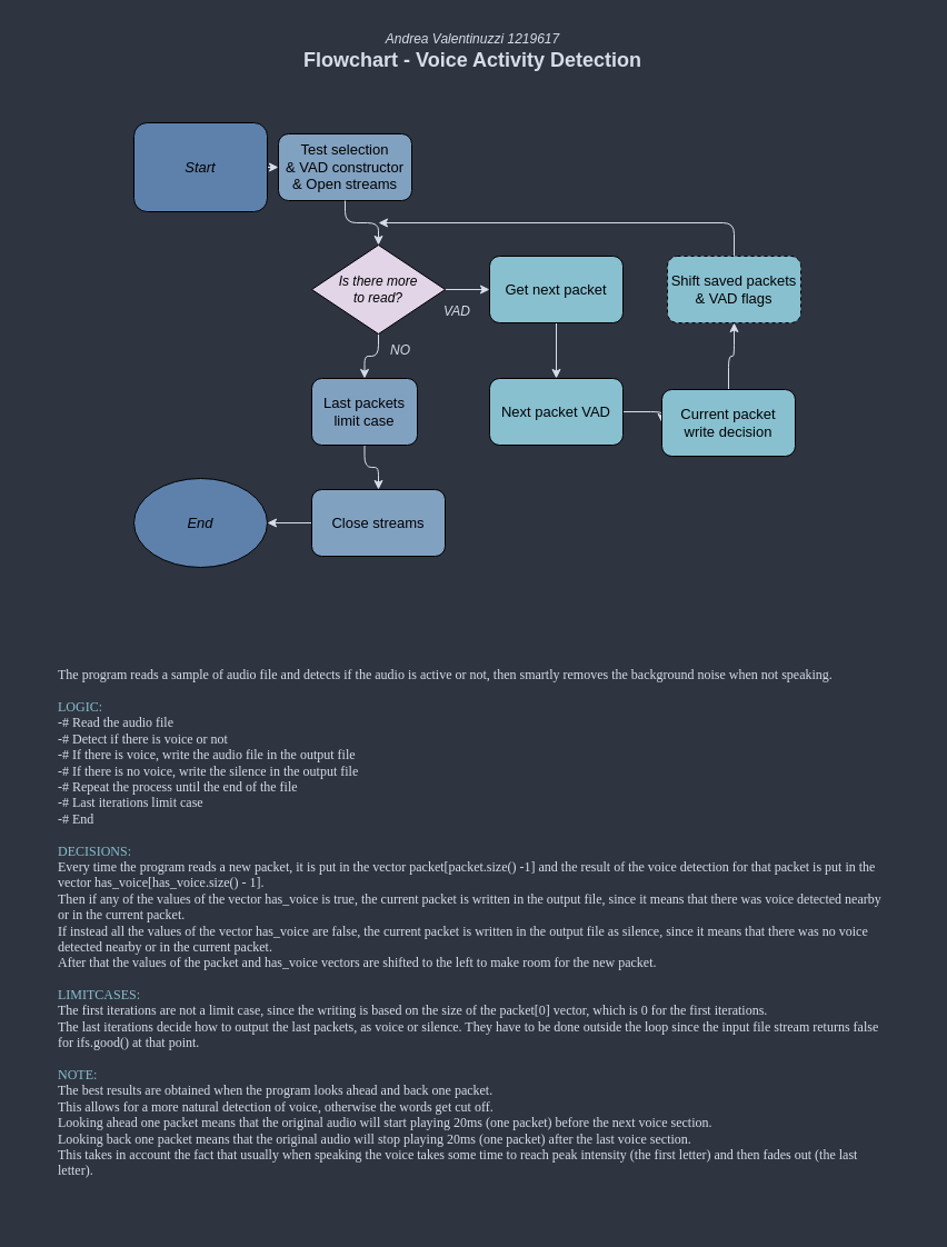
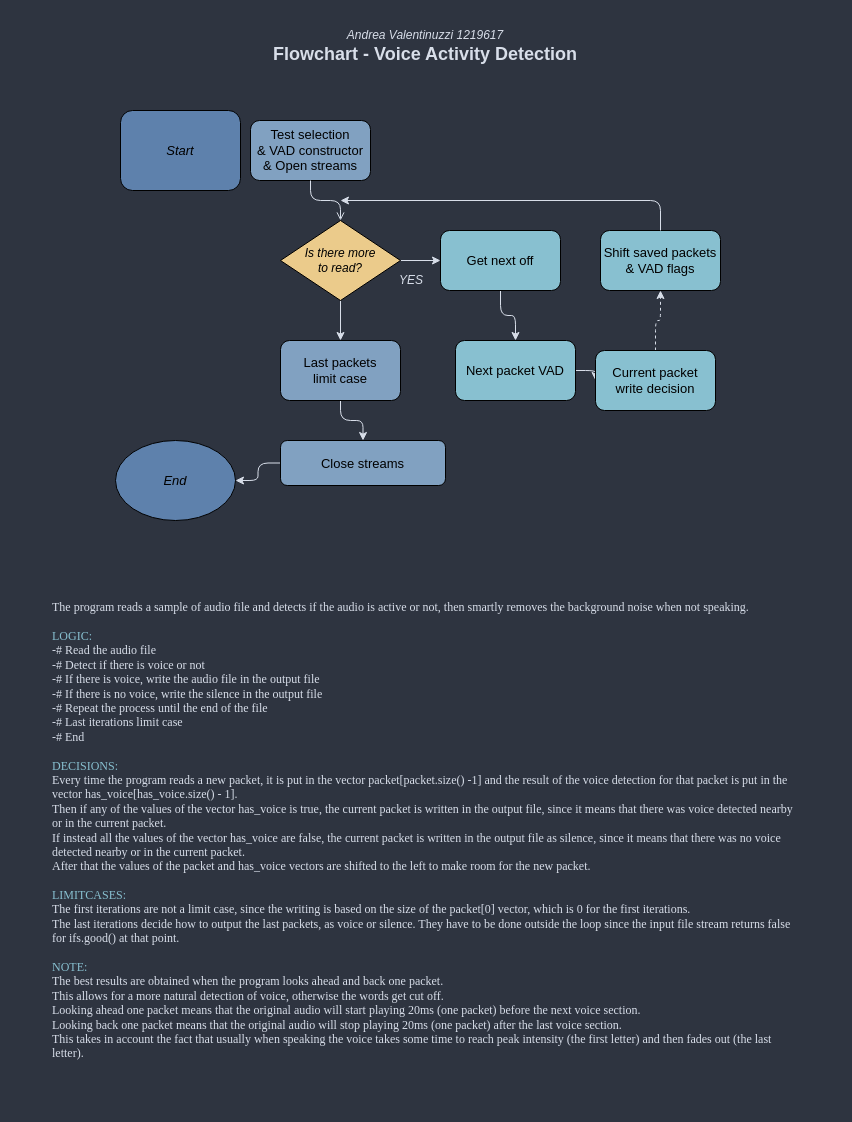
  <mxCell id="0" />
  <mxCell id="1" parent="0" />
- <mxCell id="2" style="edgeStyle=orthogonalEdgeStyle;orthogonalLoop=1;jettySize=auto;html=1;exitX=1;exitY=0.5;exitDx=0;exitDy=0;entryX=0;entryY=0.5;entryDx=0;entryDy=0;strokeColor=#D8DEE9;rounded=1;fontStyle=0;labelBackgroundColor=none;labelBorderColor=none;fontSize=13;fontFamily=Helvetica;" parent="1" source="3" target="4" edge="1"><mxGeometry relative="1" as="geometry" /></mxCell>
  <mxCell id="3" value="Start" style="whiteSpace=wrap;html=1;fillColor=#5E81AC;fontStyle=2;labelBackgroundColor=none;labelBorderColor=none;fontSize=13;fontFamily=Helvetica;rounded=1;" parent="1" vertex="1"><mxGeometry x="120" y="110" width="120" height="80" as="geometry" /></mxCell>
  <mxCell id="4" value="Test selection&lt;br style=&quot;font-size: 13px&quot;&gt;&amp;amp; VAD constructor&lt;br&gt;&amp;amp; Open streams" style="rounded=1;whiteSpace=wrap;html=1;fillColor=#81A1C1;fontStyle=0;labelBackgroundColor=none;labelBorderColor=none;fontSize=13;fontFamily=Helvetica;" parent="1" vertex="1"><mxGeometry x="250" y="120" width="120" height="60" as="geometry" /></mxCell>
- <mxCell id="5" style="edgeStyle=orthogonalEdgeStyle;orthogonalLoop=1;jettySize=auto;html=1;strokeColor=#D8DEE9;rounded=1;fontStyle=0;labelBackgroundColor=none;labelBorderColor=none;fontSize=13;fontFamily=Helvetica;" parent="1" source="4" target="8" edge="1"><mxGeometry relative="1" as="geometry"><mxPoint x="346" y="255" as="sourcePoint" /></mxGeometry></mxCell>
+ <mxCell id="5" style="edgeStyle=orthogonalEdgeStyle;orthogonalLoop=1;jettySize=auto;html=1;strokeColor=#D8DEE9;rounded=1;fontStyle=0;labelBackgroundColor=none;labelBorderColor=none;fontSize=13;fontFamily=Helvetica;endArrow=open;" parent="1" source="4" target="8" edge="1"><mxGeometry relative="1" as="geometry"><mxPoint x="346" y="255" as="sourcePoint" /></mxGeometry></mxCell>
  <mxCell id="6" style="edgeStyle=orthogonalEdgeStyle;orthogonalLoop=1;jettySize=auto;html=1;entryX=0;entryY=0.5;entryDx=0;entryDy=0;strokeColor=#D8DEE9;rounded=1;fontStyle=0;labelBackgroundColor=none;labelBorderColor=none;fontSize=13;fontFamily=Helvetica;" parent="1" source="8" target="14" edge="1"><mxGeometry relative="1" as="geometry" /></mxCell>
  <mxCell id="7" style="edgeStyle=orthogonalEdgeStyle;orthogonalLoop=1;jettySize=auto;html=1;exitX=0.5;exitY=1;exitDx=0;exitDy=0;strokeColor=#D8DEE9;rounded=1;fontStyle=0;labelBackgroundColor=none;labelBorderColor=none;fontSize=13;fontFamily=Helvetica;" parent="1" source="8" target="22" edge="1"><mxGeometry relative="1" as="geometry" /></mxCell>
- <mxCell id="8" value="Is there more&lt;br style=&quot;font-size: 12px;&quot;&gt;to read?" style="rhombus;whiteSpace=wrap;html=1;fillColor=#e1d5e7;fontStyle=2;labelBackgroundColor=none;labelBorderColor=none;fontSize=12;fontFamily=Helvetica;" parent="1" vertex="1"><mxGeometry x="280" y="220" width="120" height="80" as="geometry" /></mxCell>
- <mxCell id="9" value="NO" style="text;html=1;strokeColor=none;fillColor=none;align=center;verticalAlign=middle;whiteSpace=wrap;rounded=0;fontColor=#D8DEE9;fontStyle=2;labelBackgroundColor=none;labelBorderColor=none;fontSize=12;fontFamily=Helvetica;" parent="1" vertex="1"><mxGeometry x="329" y="300" width="62" height="30" as="geometry" /></mxCell>
+ <mxCell id="8" value="Is there more&lt;br style=&quot;font-size: 12px;&quot;&gt;to read?" style="rhombus;whiteSpace=wrap;html=1;fillColor=#EBCB8B;fontStyle=2;labelBackgroundColor=none;labelBorderColor=none;fontSize=12;fontFamily=Helvetica;" parent="1" vertex="1"><mxGeometry x="280" y="220" width="120" height="80" as="geometry" /></mxCell>
  <mxCell id="10" style="edgeStyle=orthogonalEdgeStyle;orthogonalLoop=1;jettySize=auto;html=1;exitX=0;exitY=0.5;exitDx=0;exitDy=0;entryX=1;entryY=0.5;entryDx=0;entryDy=0;strokeColor=#D8DEE9;rounded=1;fontStyle=0;labelBackgroundColor=none;labelBorderColor=none;fontSize=13;fontFamily=Helvetica;" parent="1" source="11" target="12" edge="1"><mxGeometry relative="1" as="geometry" /></mxCell>
- <mxCell id="11" value="Close streams" style="rounded=1;whiteSpace=wrap;html=1;fillColor=#81A1C1;fontStyle=0;labelBackgroundColor=none;labelBorderColor=none;fontSize=13;fontFamily=Helvetica;" parent="1" vertex="1"><mxGeometry x="280" y="440" width="120" height="60" as="geometry" /></mxCell>
- <mxCell id="12" value="End" style="ellipse;whiteSpace=wrap;html=1;fillColor=#5E81AC;fontStyle=2;labelBackgroundColor=none;labelBorderColor=none;fontSize=13;fontFamily=Helvetica;" parent="1" vertex="1"><mxGeometry x="120" y="430" width="120" height="80" as="geometry" /></mxCell>
+ <mxCell id="11" value="Close streams" style="rounded=1;whiteSpace=wrap;html=1;fillColor=#81A1C1;fontStyle=0;labelBackgroundColor=none;labelBorderColor=none;fontSize=13;fontFamily=Helvetica;" parent="1" vertex="1"><mxGeometry x="280" y="440" width="165" height="45" as="geometry" /></mxCell>
+ <mxCell id="12" value="End" style="ellipse;whiteSpace=wrap;html=1;fillColor=#5E81AC;fontStyle=2;labelBackgroundColor=none;labelBorderColor=none;fontSize=13;fontFamily=Helvetica;" parent="1" vertex="1"><mxGeometry x="115" y="440" width="120" height="80" as="geometry" /></mxCell>
  <mxCell id="13" style="edgeStyle=orthogonalEdgeStyle;orthogonalLoop=1;jettySize=auto;html=1;exitX=0.5;exitY=1;exitDx=0;exitDy=0;entryX=0.5;entryY=0;entryDx=0;entryDy=0;strokeColor=#D8DEE9;rounded=1;fontStyle=0;labelBackgroundColor=none;labelBorderColor=none;fontSize=13;fontFamily=Helvetica;" parent="1" source="14" target="16" edge="1"><mxGeometry relative="1" as="geometry" /></mxCell>
- <mxCell id="14" value="Get next packet" style="rounded=1;whiteSpace=wrap;html=1;fillColor=#88C0D0;fontStyle=0;labelBackgroundColor=none;labelBorderColor=none;fontSize=13;fontFamily=Helvetica;" parent="1" vertex="1"><mxGeometry x="440" y="230" width="120" height="60" as="geometry" /></mxCell>
+ <mxCell id="14" value="Get next off" style="rounded=1;whiteSpace=wrap;html=1;fillColor=#88C0D0;fontStyle=0;labelBackgroundColor=none;labelBorderColor=none;fontSize=13;fontFamily=Helvetica;" parent="1" vertex="1"><mxGeometry x="440" y="230" width="120" height="60" as="geometry" /></mxCell>
  <mxCell id="15" style="edgeStyle=orthogonalEdgeStyle;orthogonalLoop=1;jettySize=auto;html=1;exitX=1;exitY=0.5;exitDx=0;exitDy=0;entryX=0;entryY=0.5;entryDx=0;entryDy=0;strokeColor=#D8DEE9;rounded=1;fontStyle=0;labelBackgroundColor=none;labelBorderColor=none;fontSize=13;fontFamily=Helvetica;" parent="1" source="16" target="18" edge="1"><mxGeometry relative="1" as="geometry" /></mxCell>
- <mxCell id="16" value="Next packet VAD" style="rounded=1;whiteSpace=wrap;html=1;fillColor=#88C0D0;fontStyle=0;labelBackgroundColor=none;labelBorderColor=none;fontSize=13;fontFamily=Helvetica;" parent="1" vertex="1"><mxGeometry x="440" y="340" width="120" height="60" as="geometry" /></mxCell>
- <mxCell id="17" style="edgeStyle=orthogonalEdgeStyle;orthogonalLoop=1;jettySize=auto;html=1;entryX=0.5;entryY=1;entryDx=0;entryDy=0;strokeColor=#D8DEE9;rounded=1;fontStyle=0;labelBackgroundColor=none;labelBorderColor=none;fontSize=13;fontFamily=Helvetica;" parent="1" source="18" target="19" edge="1"><mxGeometry relative="1" as="geometry" /></mxCell>
+ <mxCell id="16" value="Next packet VAD" style="rounded=1;whiteSpace=wrap;html=1;fillColor=#88C0D0;fontStyle=0;labelBackgroundColor=none;labelBorderColor=none;fontSize=13;fontFamily=Helvetica;" parent="1" vertex="1"><mxGeometry x="455" y="340" width="120" height="60" as="geometry" /></mxCell>
+ <mxCell id="17" style="edgeStyle=orthogonalEdgeStyle;orthogonalLoop=1;jettySize=auto;html=1;entryX=0.5;entryY=1;entryDx=0;entryDy=0;strokeColor=#D8DEE9;rounded=1;fontStyle=0;labelBackgroundColor=none;labelBorderColor=none;fontSize=13;fontFamily=Helvetica;dashed=1;" parent="1" source="18" target="19" edge="1"><mxGeometry relative="1" as="geometry" /></mxCell>
  <mxCell id="18" value="Current packet&lt;br style=&quot;font-size: 13px;&quot;&gt;write decision" style="rounded=1;whiteSpace=wrap;html=1;fillColor=#88C0D0;fontStyle=0;labelBackgroundColor=none;labelBorderColor=none;fontSize=13;fontFamily=Helvetica;" parent="1" vertex="1"><mxGeometry x="595" y="350" width="120" height="60" as="geometry" /></mxCell>
- <mxCell id="19" value="Shift saved packets&lt;br style=&quot;font-size: 13px;&quot;&gt;&amp;amp; VAD flags" style="rounded=1;whiteSpace=wrap;html=1;fillColor=#88C0D0;fontStyle=0;labelBackgroundColor=none;labelBorderColor=none;fontSize=13;fontFamily=Helvetica;dashed=1;" parent="1" vertex="1"><mxGeometry x="600" y="230" width="120" height="60" as="geometry" /></mxCell>
- <mxCell id="20" value="VAD" style="text;html=1;strokeColor=none;fillColor=none;align=center;verticalAlign=middle;whiteSpace=wrap;rounded=0;fontColor=#D8DEE9;fontStyle=2;labelBackgroundColor=none;labelBorderColor=none;fontSize=12;fontFamily=Helvetica;" parent="1" vertex="1"><mxGeometry x="381" y="265" width="60" height="30" as="geometry" /></mxCell>
+ <mxCell id="19" value="Shift saved packets&lt;br style=&quot;font-size: 13px;&quot;&gt;&amp;amp; VAD flags" style="rounded=1;whiteSpace=wrap;html=1;fillColor=#88C0D0;fontStyle=0;labelBackgroundColor=none;labelBorderColor=none;fontSize=13;fontFamily=Helvetica;" parent="1" vertex="1"><mxGeometry x="600" y="230" width="120" height="60" as="geometry" /></mxCell>
+ <mxCell id="20" value="YES" style="text;html=1;strokeColor=none;fillColor=none;align=center;verticalAlign=middle;whiteSpace=wrap;rounded=0;fontColor=#D8DEE9;fontStyle=2;labelBackgroundColor=none;labelBorderColor=none;fontSize=12;fontFamily=Helvetica;" parent="1" vertex="1"><mxGeometry x="381" y="265" width="60" height="30" as="geometry" /></mxCell>
  <mxCell id="21" style="edgeStyle=orthogonalEdgeStyle;orthogonalLoop=1;jettySize=auto;html=1;exitX=0.5;exitY=1;exitDx=0;exitDy=0;entryX=0.5;entryY=0;entryDx=0;entryDy=0;strokeColor=#D8DEE9;rounded=1;fontStyle=0;labelBackgroundColor=none;labelBorderColor=none;fontSize=13;fontFamily=Helvetica;" parent="1" source="22" target="11" edge="1"><mxGeometry relative="1" as="geometry" /></mxCell>
- <mxCell id="22" value="Last packets&lt;br&gt;limit case" style="rounded=1;whiteSpace=wrap;html=1;fillColor=#81A1C1;fontStyle=0;labelBackgroundColor=none;labelBorderColor=none;fontSize=13;fontFamily=Helvetica;" parent="1" vertex="1"><mxGeometry x="280" y="340" width="95" height="60" as="geometry" /></mxCell>
+ <mxCell id="22" value="Last packets&lt;br&gt;limit case" style="rounded=1;whiteSpace=wrap;html=1;fillColor=#81A1C1;fontStyle=0;labelBackgroundColor=none;labelBorderColor=none;fontSize=13;fontFamily=Helvetica;" parent="1" vertex="1"><mxGeometry x="280" y="340" width="120" height="60" as="geometry" /></mxCell>
  <mxCell id="23" value="&lt;i style=&quot;line-height: 1.5&quot;&gt;Andrea Valentinuzzi 1219617&lt;br&gt;&lt;/i&gt;&lt;font size=&quot;1&quot;&gt;&lt;b style=&quot;font-size: 18px&quot;&gt;Flowchart - Voice Activity Detection&lt;/b&gt;&lt;/font&gt;" style="text;html=1;strokeColor=none;fillColor=none;align=center;verticalAlign=middle;whiteSpace=wrap;rounded=0;labelBackgroundColor=none;labelBorderColor=none;fontSize=12;fontColor=#D8DEE9;" parent="1" vertex="1"><mxGeometry x="20" y="20" width="810" height="50" as="geometry" /></mxCell>
  <mxCell id="24" value="&lt;div style=&quot;font-size: 12px&quot;&gt;&lt;font style=&quot;font-size: 12px&quot; data-font-src=&quot;http://sourcefoundry.org/hack/&quot; face=&quot;Hack&quot;&gt;The program reads a sample of audio file and detects if the audio is active or not, then smartly removes the background noise when not speaking.&lt;/font&gt;&lt;/div&gt;&lt;div style=&quot;font-size: 12px&quot;&gt;&lt;font style=&quot;font-size: 12px&quot; data-font-src=&quot;http://sourcefoundry.org/hack/&quot; face=&quot;Hack&quot;&gt;&lt;br&gt;&lt;/font&gt;&lt;/div&gt;&lt;div style=&quot;font-size: 12px&quot;&gt;&lt;font style=&quot;font-size: 12px&quot; data-font-src=&quot;http://sourcefoundry.org/hack/&quot; color=&quot;#88c0d0&quot; face=&quot;Hack&quot;&gt;LOGIC:&lt;/font&gt;&lt;/div&gt;&lt;div style=&quot;font-size: 12px&quot;&gt;&lt;font style=&quot;font-size: 12px&quot; data-font-src=&quot;http://sourcefoundry.org/hack/&quot; face=&quot;Hack&quot;&gt;-# Read the audio file&lt;/font&gt;&lt;/div&gt;&lt;div style=&quot;font-size: 12px&quot;&gt;&lt;font style=&quot;font-size: 12px&quot; data-font-src=&quot;http://sourcefoundry.org/hack/&quot; face=&quot;Hack&quot;&gt;-# Detect if there is voice or not&lt;/font&gt;&lt;/div&gt;&lt;div style=&quot;font-size: 12px&quot;&gt;&lt;font style=&quot;font-size: 12px&quot; data-font-src=&quot;http://sourcefoundry.org/hack/&quot; face=&quot;Hack&quot;&gt;-# If there is voice, write the audio file in the output file&lt;/font&gt;&lt;/div&gt;&lt;div style=&quot;font-size: 12px&quot;&gt;&lt;font style=&quot;font-size: 12px&quot; data-font-src=&quot;http://sourcefoundry.org/hack/&quot; face=&quot;Hack&quot;&gt;-# If there is no voice, write the silence in the output file&lt;/font&gt;&lt;/div&gt;&lt;div style=&quot;font-size: 12px&quot;&gt;&lt;font style=&quot;font-size: 12px&quot; data-font-src=&quot;http://sourcefoundry.org/hack/&quot; face=&quot;Hack&quot;&gt;-# Repeat the process until the end of the file&lt;/font&gt;&lt;/div&gt;&lt;div style=&quot;font-size: 12px&quot;&gt;&lt;font style=&quot;font-size: 12px&quot; data-font-src=&quot;http://sourcefoundry.org/hack/&quot; face=&quot;Hack&quot;&gt;-# Last iterations limit case&lt;/font&gt;&lt;/div&gt;&lt;div style=&quot;font-size: 12px&quot;&gt;&lt;font style=&quot;font-size: 12px&quot; data-font-src=&quot;http://sourcefoundry.org/hack/&quot; face=&quot;Hack&quot;&gt;-# End&lt;/font&gt;&lt;/div&gt;&lt;div style=&quot;font-size: 12px&quot;&gt;&lt;font style=&quot;font-size: 12px&quot; data-font-src=&quot;http://sourcefoundry.org/hack/&quot; face=&quot;Hack&quot;&gt;&lt;br&gt;&lt;/font&gt;&lt;/div&gt;&lt;div style=&quot;font-size: 12px&quot;&gt;&lt;font style=&quot;font-size: 12px&quot; data-font-src=&quot;http://sourcefoundry.org/hack/&quot; color=&quot;#88c0d0&quot; face=&quot;Hack&quot;&gt;DECISIONS:&lt;/font&gt;&lt;/div&gt;&lt;div style=&quot;font-size: 12px&quot;&gt;&lt;font style=&quot;font-size: 12px&quot; data-font-src=&quot;http://sourcefoundry.org/hack/&quot; face=&quot;Hack&quot;&gt;Every time the program reads a new packet, it is put in the vector packet[packet.size() -1] and the result of the voice detection for that packet is put in the vector has_voice[has_voice.size() - 1].&lt;/font&gt;&lt;/div&gt;&lt;div style=&quot;font-size: 12px&quot;&gt;&lt;font style=&quot;font-size: 12px&quot; data-font-src=&quot;http://sourcefoundry.org/hack/&quot; face=&quot;Hack&quot;&gt;&lt;font style=&quot;font-size: 12px&quot;&gt;Then if any of the values of the ve&lt;/font&gt;&lt;font style=&quot;font-size: 12px&quot;&gt;ctor has_voice is true, the current packet is written in the output file, since it means that there was voice detected nearby or in the current packet.&lt;/font&gt;&lt;/font&gt;&lt;/div&gt;&lt;div style=&quot;font-size: 12px&quot;&gt;&lt;font style=&quot;font-size: 12px&quot; data-font-src=&quot;http://sourcefoundry.org/hack/&quot; face=&quot;Hack&quot;&gt;If instead all the values of the vector has_voice are false, the current packet is written in the output file as silence, since it means that there was no voice detected nearby or in the current packet.&lt;/font&gt;&lt;/div&gt;&lt;div style=&quot;font-size: 12px&quot;&gt;&lt;font style=&quot;font-size: 12px&quot; data-font-src=&quot;http://sourcefoundry.org/hack/&quot; face=&quot;Hack&quot;&gt;After that the values of the packet and has_voice vectors are shifted to the left to make room for the new packet.&lt;/font&gt;&lt;/div&gt;&lt;div style=&quot;font-size: 12px&quot;&gt;&lt;font style=&quot;font-size: 12px&quot; data-font-src=&quot;http://sourcefoundry.org/hack/&quot; face=&quot;Hack&quot;&gt;&lt;br&gt;&lt;/font&gt;&lt;/div&gt;&lt;div style=&quot;font-size: 12px&quot;&gt;&lt;font style=&quot;font-size: 12px&quot; data-font-src=&quot;http://sourcefoundry.org/hack/&quot; color=&quot;#88c0d0&quot; face=&quot;Hack&quot;&gt;LIMITCASES:&lt;/font&gt;&lt;/div&gt;&lt;div style=&quot;font-size: 12px&quot;&gt;&lt;font style=&quot;font-size: 12px&quot; data-font-src=&quot;http://sourcefoundry.org/hack/&quot; face=&quot;Hack&quot;&gt;The first iterations are not a limit case, since the writing is based on the size of the packet[0] vector, which is 0 for the first iterations.&lt;/font&gt;&lt;/div&gt;&lt;div style=&quot;font-size: 12px&quot;&gt;&lt;font style=&quot;font-size: 12px&quot; data-font-src=&quot;http://sourcefoundry.org/hack/&quot; face=&quot;Hack&quot;&gt;&lt;font style=&quot;font-size: 12px&quot;&gt;The last iterations decide how to output the last packets, as v&lt;/font&gt;&lt;font style=&quot;font-size: 12px&quot;&gt;oice or silence. They have to be done outside the loop since the input file stream returns false for ifs.good() at that point.&lt;/font&gt;&lt;/font&gt;&lt;/div&gt;&lt;div style=&quot;font-size: 12px&quot;&gt;&lt;font style=&quot;font-size: 12px&quot; data-font-src=&quot;http://sourcefoundry.org/hack/&quot; face=&quot;Hack&quot;&gt;&lt;br&gt;&lt;/font&gt;&lt;/div&gt;&lt;div style=&quot;font-size: 12px&quot;&gt;&lt;font style=&quot;font-size: 12px&quot; data-font-src=&quot;http://sourcefoundry.org/hack/&quot; color=&quot;#88c0d0&quot; face=&quot;Hack&quot;&gt;NOTE:&lt;/font&gt;&lt;/div&gt;&lt;div style=&quot;font-size: 12px&quot;&gt;&lt;font style=&quot;font-size: 12px&quot; data-font-src=&quot;http://sourcefoundry.org/hack/&quot; face=&quot;Hack&quot;&gt;The best results are obtained when the program looks ahead and back one packet.&lt;/font&gt;&lt;/div&gt;&lt;div style=&quot;font-size: 12px&quot;&gt;&lt;font style=&quot;font-size: 12px&quot; data-font-src=&quot;http://sourcefoundry.org/hack/&quot; face=&quot;Hack&quot;&gt;This allows for a more natural detection of voice, otherwise the words get cut off.&lt;/font&gt;&lt;/div&gt;&lt;div style=&quot;font-size: 12px&quot;&gt;&lt;font style=&quot;font-size: 12px&quot; data-font-src=&quot;http://sourcefoundry.org/hack/&quot; face=&quot;Hack&quot;&gt;Looking ahead one packet means that the original audio will start playing 20ms (one packet) before the next voice section.&lt;/font&gt;&lt;/div&gt;&lt;div style=&quot;font-size: 12px&quot;&gt;&lt;font style=&quot;font-size: 12px&quot; data-font-src=&quot;http://sourcefoundry.org/hack/&quot; face=&quot;Hack&quot;&gt;Looking back one packet means that the original audio will stop playing 20ms (one packet) after the last voice section.&lt;/font&gt;&lt;/div&gt;&lt;div style=&quot;font-size: 12px&quot;&gt;&lt;font style=&quot;font-size: 12px&quot; data-font-src=&quot;http://sourcefoundry.org/hack/&quot; face=&quot;Hack&quot;&gt;This takes in account the fact that usually when speaking the voice takes some time to reach peak intensity (the first letter) and then fades out (the last letter).&lt;/font&gt;&lt;/div&gt;" style="text;html=1;strokeColor=none;fillColor=none;align=left;verticalAlign=middle;whiteSpace=wrap;rounded=0;labelBackgroundColor=none;labelBorderColor=none;fontSize=18;fontColor=#D8DEE9;" parent="1" vertex="1"><mxGeometry x="50" y="560" width="750" height="540" as="geometry" /></mxCell>
  <mxCell id="25" style="edgeStyle=orthogonalEdgeStyle;orthogonalLoop=1;jettySize=auto;html=1;strokeColor=#D8DEE9;rounded=1;fontStyle=0;labelBackgroundColor=none;labelBorderColor=none;fontSize=13;fontFamily=Helvetica;" parent="1" source="19" edge="1"><mxGeometry relative="1" as="geometry"><mxPoint x="690" y="210" as="sourcePoint" /><mxPoint x="340" y="200" as="targetPoint" /><Array as="points"><mxPoint x="660" y="200" /></Array></mxGeometry></mxCell>
